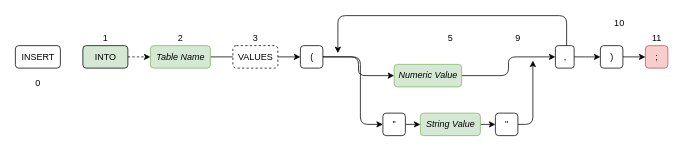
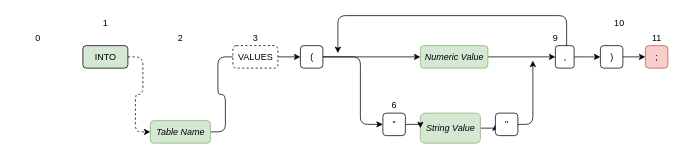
  <mxCell id="0" />
  <mxCell id="1" parent="0" />
- <mxCell id="2" value="INSERT" style="html=1;rounded=1;" parent="1" vertex="1"><mxGeometry x="20" y="60" width="60" height="30" as="geometry" /></mxCell>
- <mxCell id="3" value="0" style="text;html=1;align=center;verticalAlign=middle;resizable=0;points=[];autosize=1;rounded=1;" parent="1" vertex="1"><mxGeometry x="40" y="100" width="20" height="20" as="geometry" /></mxCell>
+ <mxCell id="3" value="0" style="text;html=1;align=center;verticalAlign=middle;resizable=0;points=[];autosize=1;rounded=1;" parent="1" vertex="1"><mxGeometry x="40" y="40" width="20" height="20" as="geometry" /></mxCell>
  <mxCell id="4" style="edgeStyle=orthogonalEdgeStyle;orthogonalLoop=1;jettySize=auto;html=1;exitX=1;exitY=0.5;exitDx=0;exitDy=0;entryX=0;entryY=0.5;entryDx=0;entryDy=0;dashed=1;" parent="1" source="5" target="8" edge="1"><mxGeometry relative="1" as="geometry" /></mxCell>
  <mxCell id="5" value="INTO" style="html=1;rounded=1;fillColor=#d5e8d4;" parent="1" vertex="1"><mxGeometry x="110" y="60" width="60" height="30" as="geometry" /></mxCell>
- <mxCell id="6" value="1" style="text;html=1;align=center;verticalAlign=middle;resizable=0;points=[];autosize=1;rounded=1;" parent="1" vertex="1"><mxGeometry x="130" y="40" width="20" height="20" as="geometry" /></mxCell>
+ <mxCell id="6" value="1" style="text;html=1;align=center;verticalAlign=middle;resizable=0;points=[];autosize=1;rounded=1;" parent="1" vertex="1"><mxGeometry x="130" y="20" width="20" height="20" as="geometry" /></mxCell>
  <mxCell id="7" style="edgeStyle=orthogonalEdgeStyle;orthogonalLoop=1;jettySize=auto;html=1;exitX=1;exitY=0.5;exitDx=0;exitDy=0;entryX=0;entryY=0.5;entryDx=0;entryDy=0;endArrow=none;" parent="1" source="8" target="11" edge="1"><mxGeometry relative="1" as="geometry"><mxPoint x="310" y="75" as="targetPoint" /></mxGeometry></mxCell>
- <mxCell id="8" value="&lt;i&gt;Table Name&lt;/i&gt;" style="html=1;fillColor=#d5e8d4;strokeColor=#82b366;rounded=1;" parent="1" vertex="1"><mxGeometry x="200" y="60" width="80" height="30" as="geometry" /></mxCell>
+ <mxCell id="8" value="&lt;i&gt;Table Name&lt;/i&gt;" style="html=1;fillColor=#d5e8d4;strokeColor=#82b366;rounded=1;" parent="1" vertex="1"><mxGeometry x="200" y="160" width="80" height="30" as="geometry" /></mxCell>
  <mxCell id="9" value="2" style="text;html=1;align=center;verticalAlign=middle;resizable=0;points=[];autosize=1;rounded=1;" parent="1" vertex="1"><mxGeometry x="230" y="40" width="20" height="20" as="geometry" /></mxCell>
  <mxCell id="10" style="edgeStyle=orthogonalEdgeStyle;orthogonalLoop=1;jettySize=auto;html=1;exitX=1;exitY=0.5;exitDx=0;exitDy=0;entryX=0;entryY=0.5;entryDx=0;entryDy=0;" parent="1" source="11" target="15" edge="1"><mxGeometry relative="1" as="geometry" /></mxCell>
  <mxCell id="11" value="VALUES" style="html=1;rounded=1;dashed=1;" parent="1" vertex="1"><mxGeometry x="310" y="60" width="60" height="30" as="geometry" /></mxCell>
  <mxCell id="12" value="3" style="text;html=1;align=center;verticalAlign=middle;resizable=0;points=[];autosize=1;rounded=1;" parent="1" vertex="1"><mxGeometry x="330" y="40" width="20" height="20" as="geometry" /></mxCell>
  <mxCell id="13" style="edgeStyle=orthogonalEdgeStyle;orthogonalLoop=1;jettySize=auto;html=1;exitX=1;exitY=0.5;exitDx=0;exitDy=0;entryX=0;entryY=0.5;entryDx=0;entryDy=0;" parent="1" source="15" target="17" edge="1"><mxGeometry relative="1" as="geometry" /></mxCell>
  <mxCell id="14" style="edgeStyle=orthogonalEdgeStyle;rounded=1;orthogonalLoop=1;jettySize=auto;html=1;exitX=1;exitY=0.5;exitDx=0;exitDy=0;entryX=0;entryY=0.5;entryDx=0;entryDy=0;" parent="1" source="15" target="29" edge="1"><mxGeometry relative="1" as="geometry"><Array as="points"><mxPoint x="480" y="75" /></Array></mxGeometry></mxCell>
  <mxCell id="15" value="(" style="html=1;rounded=1;" parent="1" vertex="1"><mxGeometry x="400" y="60" width="30" height="30" as="geometry" /></mxCell>
  <mxCell id="16" style="edgeStyle=orthogonalEdgeStyle;orthogonalLoop=1;jettySize=auto;html=1;exitX=1;exitY=0.5;exitDx=0;exitDy=0;entryX=0;entryY=0.5;entryDx=0;entryDy=0;" parent="1" source="17" target="22" edge="1"><mxGeometry relative="1" as="geometry"><mxPoint x="590" y="75" as="targetPoint" /></mxGeometry></mxCell>
- <mxCell id="17" value="&lt;i&gt;Numeric Value&lt;/i&gt;" style="html=1;fillColor=#d5e8d4;strokeColor=#82b366;rounded=1;" parent="1" vertex="1"><mxGeometry x="525" y="85" width="90" height="30" as="geometry" /></mxCell>
- <mxCell id="18" value="5" style="text;html=1;align=center;verticalAlign=middle;resizable=0;points=[];autosize=1;rounded=1;" parent="1" vertex="1"><mxGeometry x="590" y="40" width="20" height="20" as="geometry" /></mxCell>
+ <mxCell id="17" value="&lt;i&gt;Numeric Value&lt;/i&gt;" style="html=1;fillColor=#d5e8d4;strokeColor=#82b366;rounded=1;" parent="1" vertex="1"><mxGeometry x="560" y="60" width="90" height="30" as="geometry" /></mxCell>
  <mxCell id="19" value=";" style="html=1;fillColor=#f8cecc;strokeColor=#b85450;rounded=1;" parent="1" vertex="1"><mxGeometry x="860" y="60" width="30" height="30" as="geometry" /></mxCell>
  <mxCell id="20" style="edgeStyle=orthogonalEdgeStyle;orthogonalLoop=1;jettySize=auto;html=1;exitX=1;exitY=0.5;exitDx=0;exitDy=0;entryX=0;entryY=0.5;entryDx=0;entryDy=0;" parent="1" source="22" target="25" edge="1"><mxGeometry relative="1" as="geometry"><Array as="points"><mxPoint x="790" y="75" /><mxPoint x="790" y="75" /></Array></mxGeometry></mxCell>
  <mxCell id="21" style="edgeStyle=orthogonalEdgeStyle;rounded=1;orthogonalLoop=1;jettySize=auto;html=1;exitX=1;exitY=0.5;exitDx=0;exitDy=0;" parent="1" source="22" edge="1"><mxGeometry relative="1" as="geometry"><mxPoint x="450" y="70" as="targetPoint" /><Array as="points"><mxPoint x="755" y="75" /><mxPoint x="755" y="20" /><mxPoint x="450" y="20" /><mxPoint x="450" y="60" /></Array></mxGeometry></mxCell>
  <mxCell id="22" value="," style="html=1;rounded=1;" parent="1" vertex="1"><mxGeometry x="740" y="60" width="25" height="30" as="geometry" /></mxCell>
+ <mxCell id="23" value="6" style="text;html=1;align=center;verticalAlign=middle;resizable=0;points=[];autosize=1;rounded=1;" parent="1" vertex="1"><mxGeometry x="515" y="130" width="20" height="20" as="geometry" /></mxCell>
  <mxCell id="24" style="edgeStyle=orthogonalEdgeStyle;orthogonalLoop=1;jettySize=auto;html=1;exitX=1;exitY=0.5;exitDx=0;exitDy=0;entryX=0;entryY=0.5;entryDx=0;entryDy=0;" parent="1" source="25" target="19" edge="1"><mxGeometry relative="1" as="geometry"><mxPoint x="880" y="75" as="targetPoint" /></mxGeometry></mxCell>
  <mxCell id="25" value=")" style="html=1;rounded=1;" parent="1" vertex="1"><mxGeometry x="800" y="60" width="30" height="30" as="geometry" /></mxCell>
  <mxCell id="26" style="edgeStyle=orthogonalEdgeStyle;rounded=0;orthogonalLoop=1;jettySize=auto;html=1;exitX=1;exitY=0.5;exitDx=0;exitDy=0;entryX=0;entryY=0.5;entryDx=0;entryDy=0;" parent="1" source="27" target="31" edge="1"><mxGeometry relative="1" as="geometry" /></mxCell>
- <mxCell id="27" value="&lt;i&gt;String Value&lt;/i&gt;" style="html=1;fillColor=#d5e8d4;strokeColor=#82b366;rounded=1;" parent="1" vertex="1"><mxGeometry x="560" y="150" width="80" height="30" as="geometry" /></mxCell>
+ <mxCell id="27" value="&lt;i&gt;String Value&lt;/i&gt;" style="html=1;fillColor=#d5e8d4;strokeColor=#82b366;rounded=1;" parent="1" vertex="1"><mxGeometry x="560" y="150" width="80" height="40" as="geometry" /></mxCell>
  <mxCell id="28" style="edgeStyle=orthogonalEdgeStyle;rounded=0;orthogonalLoop=1;jettySize=auto;html=1;exitX=1;exitY=0.5;exitDx=0;exitDy=0;entryX=0;entryY=0.5;entryDx=0;entryDy=0;" parent="1" source="29" target="27" edge="1"><mxGeometry relative="1" as="geometry" /></mxCell>
  <mxCell id="29" value="&quot;" style="html=1;rounded=1;" parent="1" vertex="1"><mxGeometry x="510" y="150" width="30" height="30" as="geometry" /></mxCell>
  <mxCell id="30" style="edgeStyle=orthogonalEdgeStyle;rounded=1;orthogonalLoop=1;jettySize=auto;html=1;exitX=1;exitY=0.5;exitDx=0;exitDy=0;" parent="1" source="31" edge="1"><mxGeometry relative="1" as="geometry"><mxPoint x="710" y="80" as="targetPoint" /><Array as="points"><mxPoint x="710" y="165" /><mxPoint x="710" y="80" /></Array></mxGeometry></mxCell>
  <mxCell id="31" value="&quot;" style="html=1;rounded=1;" parent="1" vertex="1"><mxGeometry x="660" y="150" width="30" height="30" as="geometry" /></mxCell>
- <mxCell id="32" value="9" style="text;html=1;align=center;verticalAlign=middle;resizable=0;points=[];autosize=1;rounded=1;" parent="1" vertex="1"><mxGeometry x="680" y="40" width="20" height="20" as="geometry" /></mxCell>
+ <mxCell id="32" value="9" style="text;html=1;align=center;verticalAlign=middle;resizable=0;points=[];autosize=1;rounded=1;" parent="1" vertex="1"><mxGeometry x="730" y="40" width="20" height="20" as="geometry" /></mxCell>
  <mxCell id="33" value="10" style="text;html=1;align=center;verticalAlign=middle;resizable=0;points=[];autosize=1;rounded=1;" parent="1" vertex="1"><mxGeometry x="810" y="20" width="30" height="20" as="geometry" /></mxCell>
  <mxCell id="34" value="11" style="text;html=1;align=center;verticalAlign=middle;resizable=0;points=[];autosize=1;rounded=1;" parent="1" vertex="1"><mxGeometry x="860" y="40" width="30" height="20" as="geometry" /></mxCell>
